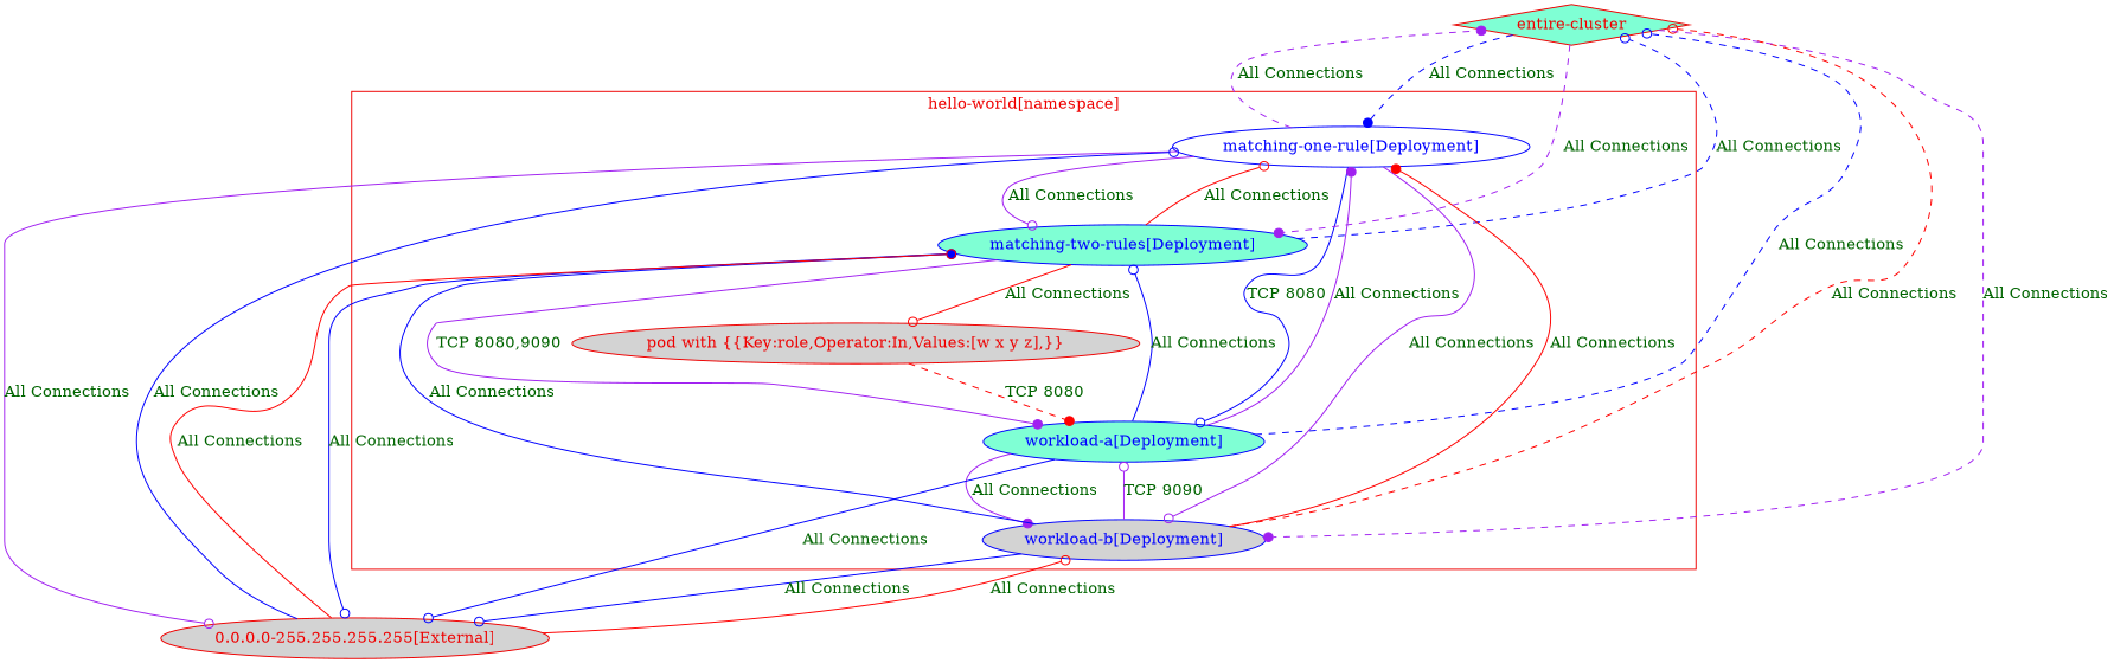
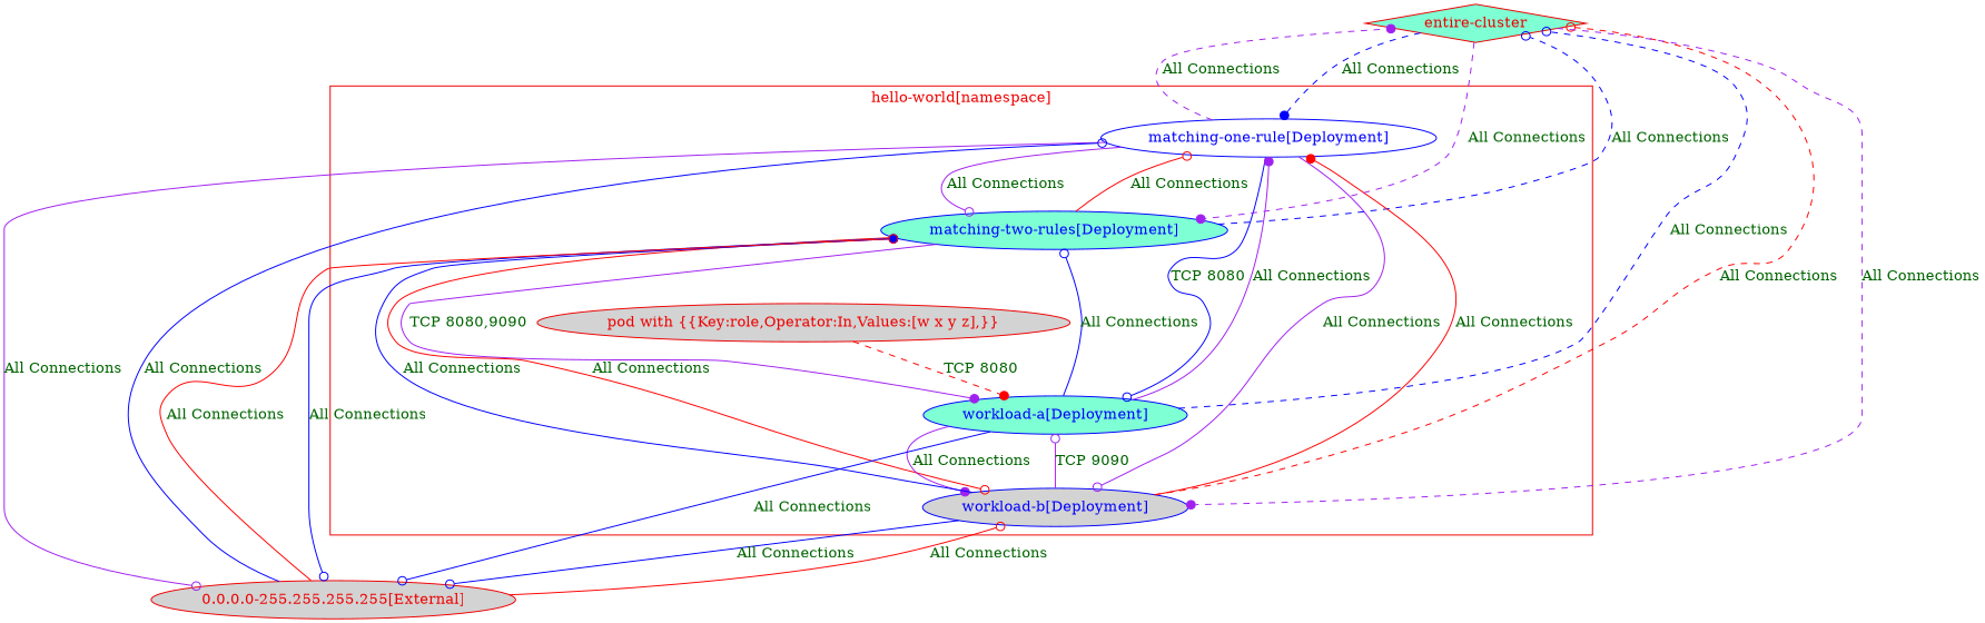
  digraph {
    node [color=blue fillcolor=aquamarine fontcolor=blue style=filled]
    edge [arrowhead=odot color=purple fontcolor=darkgreen weight=1]
    n1 [fillcolor=white label="matching-one-rule[Deployment]"]
    n2 [label="matching-two-rules[Deployment]"]
    n3 [label="workload-a[Deployment]"]
    n4 [fillcolor=lightgrey label="workload-b[Deployment]"]
    n5 [color=red2 fillcolor=lightgrey fontcolor=red2 label="pod with {{Key:role,Operator:In,Values:[w x y z],}}"]
    n6 [color=red2 fillcolor=lightgrey fontcolor=red2 label="0.0.0.0-255.255.255.255[External]"]
    n7 [color=red2 fontcolor=red2 label="entire-cluster" shape=diamond]
    subgraph cluster_1 {
      color=red2
      fontcolor=red2
      label="hello-world[namespace]"
      n1
      n2
      n3
      n4
      n5
    }
    n1 -> n2 [label="All Connections" weight=0.5]
    n1 -> n3 [color=blue label="TCP 8080" weight=0.5]
    n1 -> n4 [label="All Connections" weight=0.5]
    n1 -> n6 [label="All Connections"]
    n1 -> n7 [arrowhead=dot label="All Connections" style=dashed weight=0.5]
    n2 -> n1 [color=red label="All Connections"]
    n2 -> n3 [arrowhead=dot label="TCP 8080,9090" weight=0.5]
-   n2 -> n5 [color=red label="All Connections" weight=0.5]
+   n2 -> n4 [color=red label="All Connections" weight=0.5]
    n2 -> n6 [color=blue label="All Connections"]
    n2 -> n7 [color=blue label="All Connections" style=dashed weight=0.5]
    n3 -> n1 [arrowhead=dot label="All Connections"]
    n3 -> n2 [color=blue label="All Connections"]
    n3 -> n4 [arrowhead=dot label="All Connections" weight=0.5]
    n3 -> n6 [color=blue label="All Connections"]
    n3 -> n7 [color=blue label="All Connections" style=dashed weight=0.5]
    n4 -> n1 [arrowhead=dot color=red label="All Connections"]
    n4 -> n2 [arrowhead=dot color=blue label="All Connections"]
    n4 -> n3 [label="TCP 9090"]
    n4 -> n6 [color=blue label="All Connections"]
    n4 -> n7 [color=red label="All Connections" style=dashed weight=0.5]
    n5 -> n3 [arrowhead=dot color=red label="TCP 8080" style=dashed]
    n6 -> n1 [color=blue label="All Connections" weight=0.5]
    n6 -> n2 [color=red label="All Connections" weight=0.5]
    n6 -> n4 [color=red label="All Connections" weight=0.5]
    n7 -> n1 [arrowhead=dot color=blue label="All Connections" style=dashed]
    n7 -> n2 [arrowhead=dot label="All Connections" style=dashed]
    n7 -> n4 [arrowhead=dot label="All Connections" style=dashed]
  }
